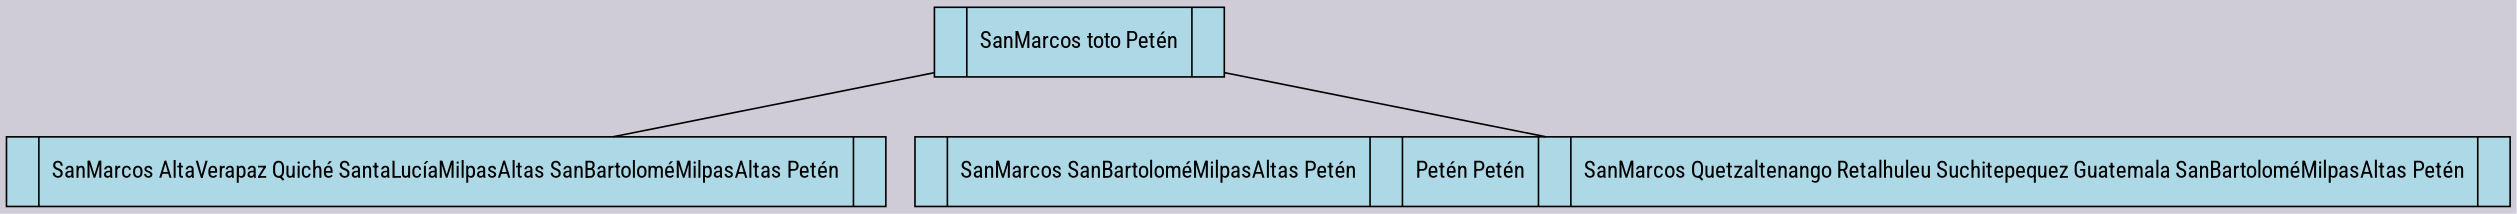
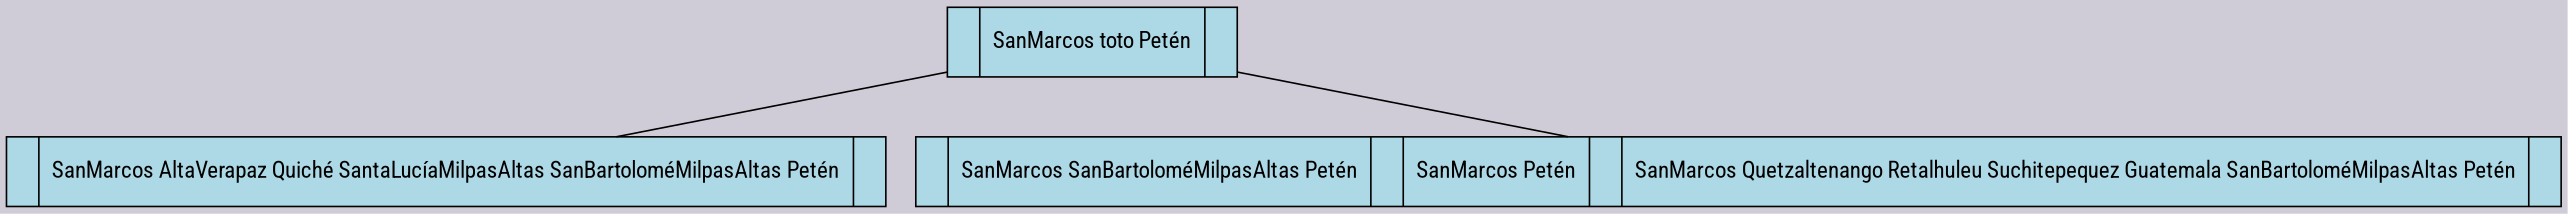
  digraph {
    bgcolor=" #d0ccd7"
    fontname="Roboto Condensed"
    node [fillcolor=lightblue shape=record style=filled fontname="Roboto Condensed"]
    edge [arrowhead=none fontname="Roboto Condensed"]
    n1 [height=0.6 label="<f0> |  SanMarcos toto Petén  | " width=1.5]
    n2 [height=0.6 label="    <f0> |  SanMarcos AltaVerapaz Quiché SantaLucíaMilpasAltas SanBartoloméMilpasAltas Petén  | " width=1.5]
-   n3 [height=0.6 label="    <f0> |  SanMarcos SanBartoloméMilpasAltas Petén  | <f1> |  Petén Petén  | <f2> |  SanMarcos Quetzaltenango Retalhuleu Suchitepequez Guatemala SanBartoloméMilpasAltas Petén  | " width=1.5]
+   n3 [height=0.6 label="    <f0> |  SanMarcos SanBartoloméMilpasAltas Petén  | <f1> |  SanMarcos Petén  | <f2> |  SanMarcos Quetzaltenango Retalhuleu Suchitepequez Guatemala SanBartoloméMilpasAltas Petén  | " width=1.5]
    n1 -> n2
    n1 -> n3
  }
